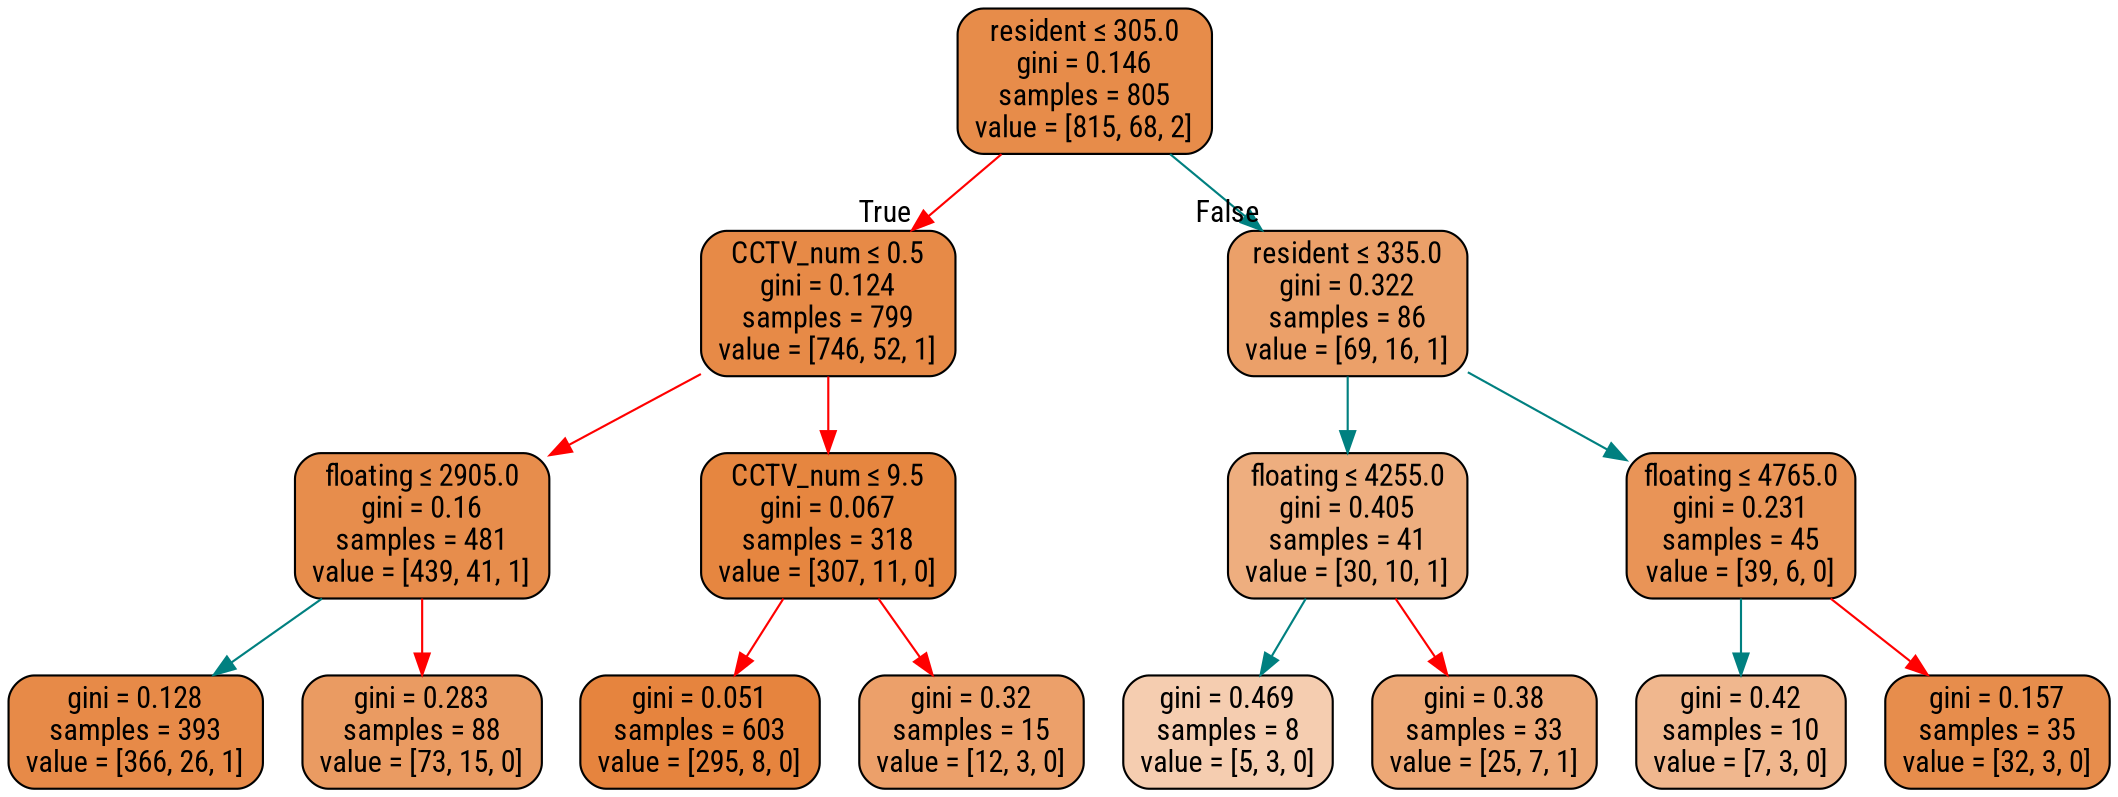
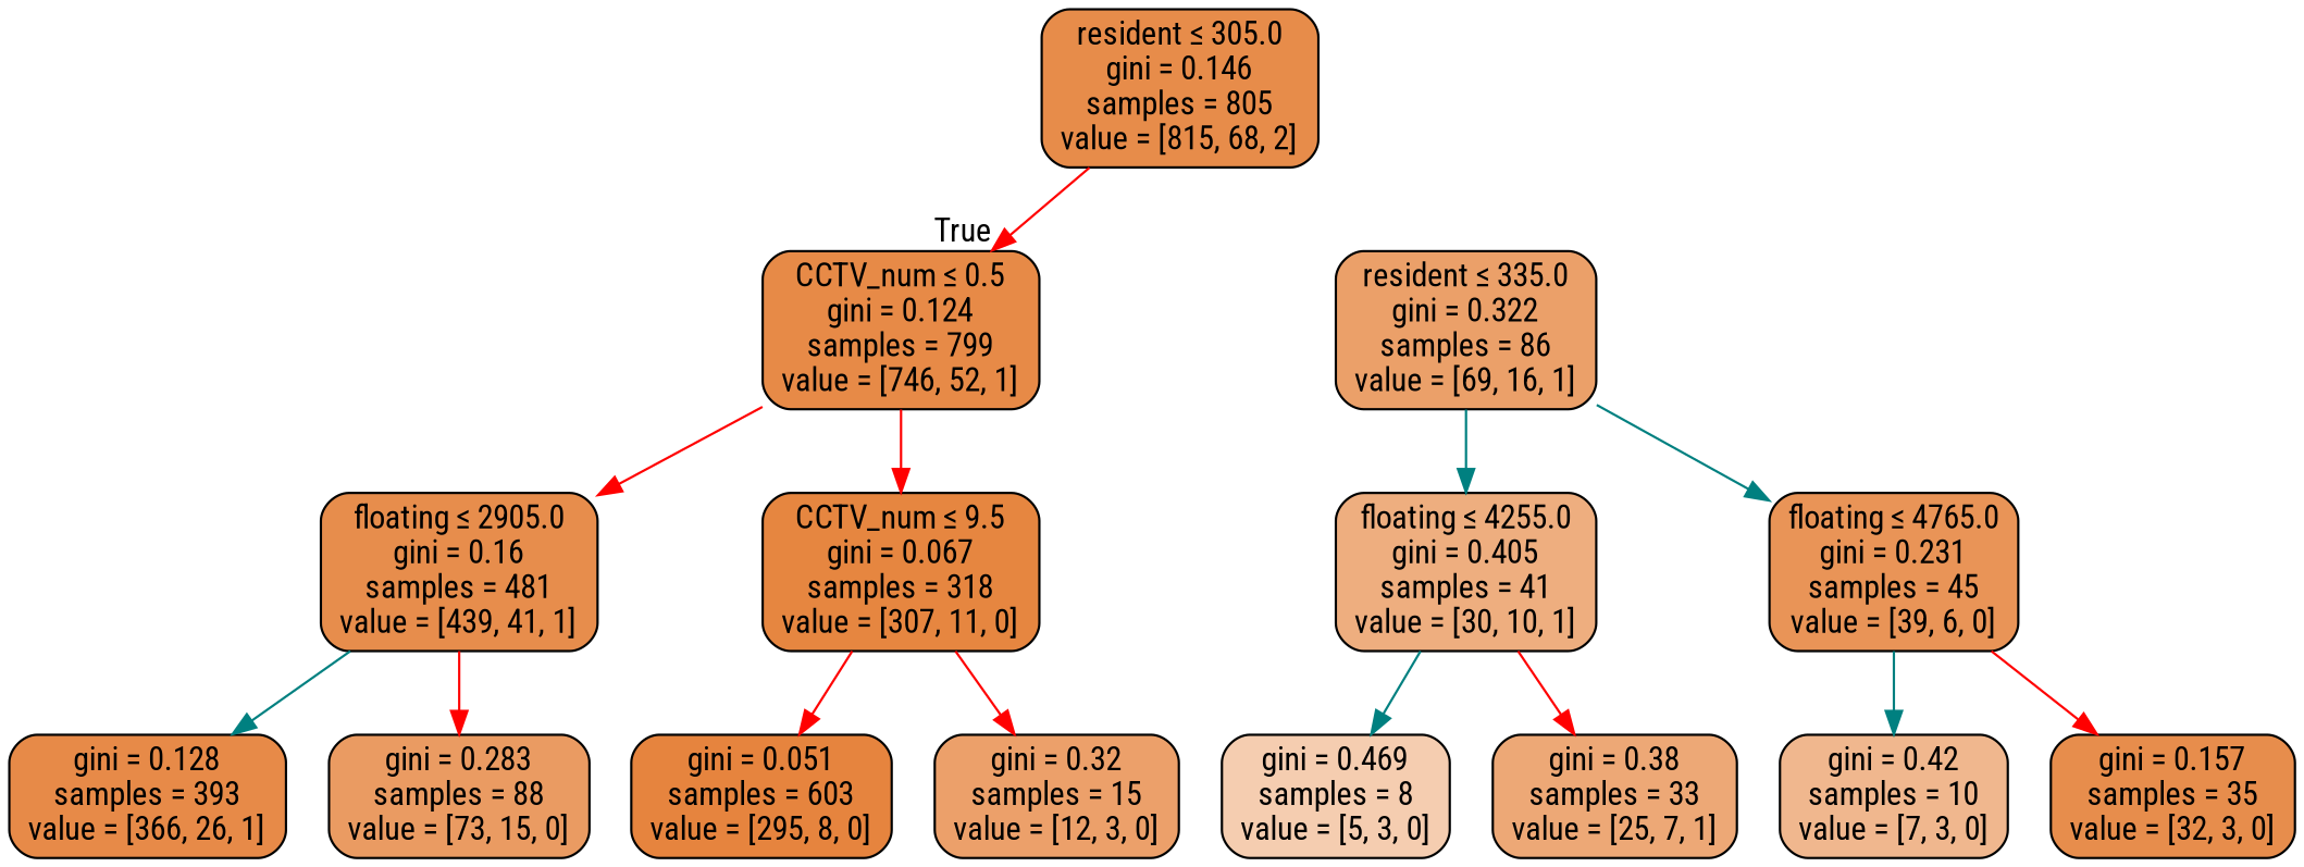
  digraph {
    fontname="Roboto Condensed"
    node [color=black fillcolor="#e78d4c" fontname="Roboto Condensed" shape=box style="filled, rounded"]
    edge [color=red fontname="Roboto Condensed"]
    n1 [fillcolor="#e78c4a" label=<resident &le; 305.0<br/>gini = 0.146<br/>samples = 805<br/>value = [815, 68, 2]>]
    n2 [fillcolor="#e78a47" label=<CCTV_num &le; 0.5<br/>gini = 0.124<br/>samples = 799<br/>value = [746, 52, 1]>]
    n3 [fillcolor="#eba069" label=<resident &le; 335.0<br/>gini = 0.322<br/>samples = 86<br/>value = [69, 16, 1]>]
    n4 [label=<floating &le; 2905.0<br/>gini = 0.16<br/>samples = 481<br/>value = [439, 41, 1]>]
    n5 [fillcolor="#e68640" label=<CCTV_num &le; 9.5<br/>gini = 0.067<br/>samples = 318<br/>value = [307, 11, 0]>]
    n6 [fillcolor="#eeae7f" label=<floating &le; 4255.0<br/>gini = 0.405<br/>samples = 41<br/>value = [30, 10, 1]>]
    n7 [fillcolor="#e99457" label=<floating &le; 4765.0<br/>gini = 0.231<br/>samples = 45<br/>value = [39, 6, 0]>]
    n8 [fillcolor="#e78a48" label=<gini = 0.128<br/>samples = 393<br/>value = [366, 26, 1]>]
    n9 [fillcolor="#ea9b62" label=<gini = 0.283<br/>samples = 88<br/>value = [73, 15, 0]>]
    n10 [fillcolor="#e6843e" label=<gini = 0.051<br/>samples = 603<br/>value = [295, 8, 0]>]
    n11 [fillcolor="#eca06a" label=<gini = 0.32<br/>samples = 15<br/>value = [12, 3, 0]>]
    n12 [fillcolor="#f5cdb0" label=<gini = 0.469<br/>samples = 8<br/>value = [5, 3, 0]>]
    n13 [fillcolor="#eda876" label=<gini = 0.38<br/>samples = 33<br/>value = [25, 7, 1]>]
    n14 [fillcolor="#f0b78e" label=<gini = 0.42<br/>samples = 10<br/>value = [7, 3, 0]>]
    n15 [label=<gini = 0.157<br/>samples = 35<br/>value = [32, 3, 0]>]
    n1 -> n2 [headlabel=True labelangle=45 labeldistance=2.5]
-   n1 -> n3 [color=teal headlabel=False labelangle=-45 labeldistance=2.5]
    n2 -> n4
    n2 -> n5
    n3 -> n6 [color=teal]
    n3 -> n7 [color=teal]
    n4 -> n8 [color=teal]
    n4 -> n9
    n5 -> n10
    n5 -> n11
    n6 -> n12 [color=teal]
    n6 -> n13
    n7 -> n14 [color=teal]
    n7 -> n15
  }
